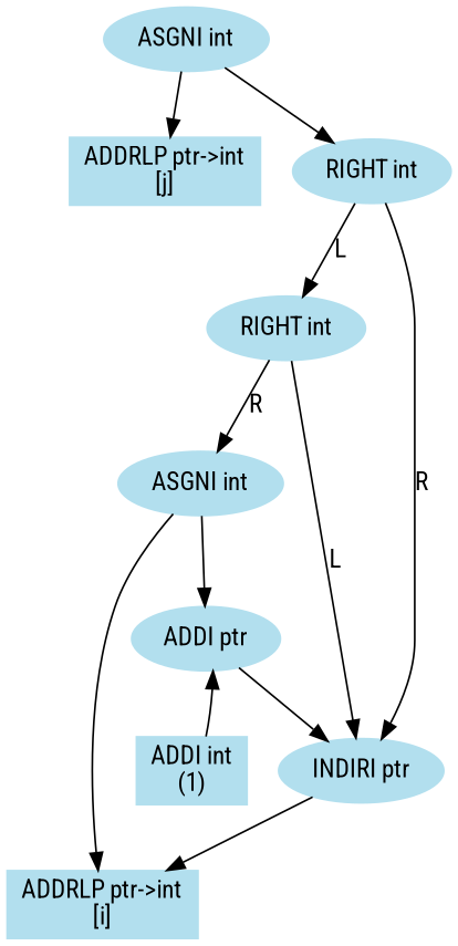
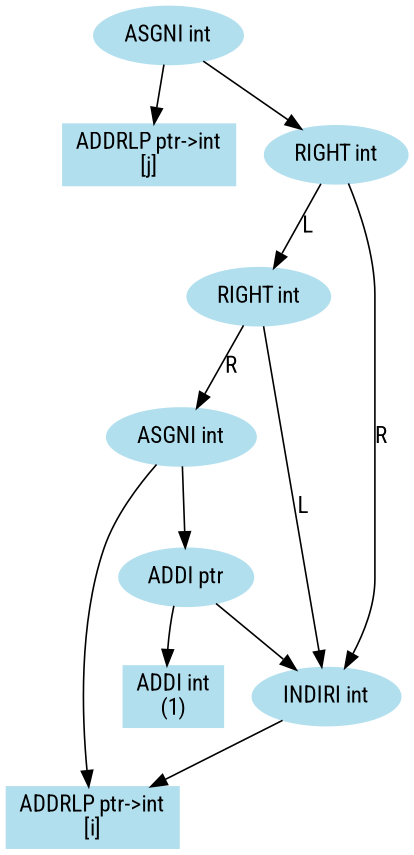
  digraph {
    fontname="Roboto Condensed"
    node [color=lightblue2 fontname="Roboto Condensed" style=filled]
    edge [fontname="Roboto Condensed"]
    n1 [label="ASGNI int"]
    n2 [label="ADDRLP ptr->int\n\[j\]" shape=box]
    n3 [label="RIGHT int"]
    n4 [label="RIGHT int"]
-   n5 [label="INDIRI ptr"]
+   n5 [label="INDIRI int"]
    n6 [label="ASGNI int"]
    n7 [label="ADDRLP ptr->int\n\[i\]" shape=box]
    n8 [label="ADDI ptr"]
    n9 [label="ADDI int\n\(1\)" shape=box]
    n1 -> n2
    n1 -> n3
    n3 -> n4 [label=L]
    n3 -> n5 [label=R]
    n4 -> n5 [label=L]
    n4 -> n6 [label=R]
    n5 -> n7
    n6 -> n7
    n6 -> n8
    n8 -> n5
-   n9 -> n8
+   n8 -> n9
  }
